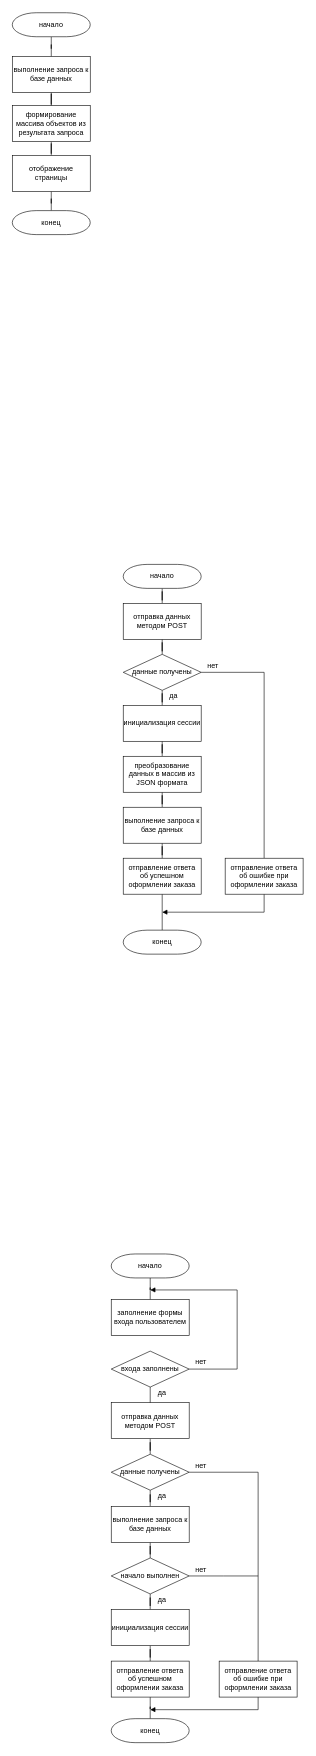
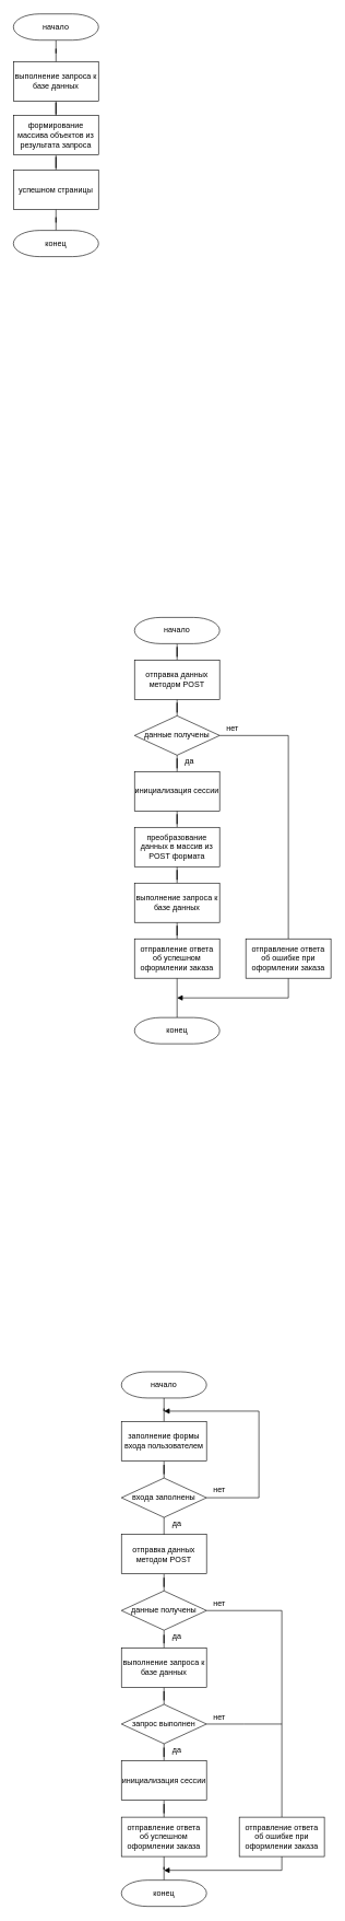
  <mxCell id="0" />
  <mxCell id="1" parent="0" />
  <mxCell id="2" style="edgeStyle=orthogonalEdgeStyle;rounded=0;orthogonalLoop=1;jettySize=auto;html=1;entryX=0.5;entryY=0;entryDx=0;entryDy=0;endArrow=none;endFill=0;" edge="1" parent="1" source="3" target="5"><mxGeometry relative="1" as="geometry" /></mxCell>
  <mxCell id="3" value="начало" style="strokeWidth=1;html=1;shape=mxgraph.flowchart.terminator;whiteSpace=wrap;" vertex="1" parent="1"><mxGeometry x="20" y="20" width="130" height="40" as="geometry" /></mxCell>
  <mxCell id="4" style="edgeStyle=orthogonalEdgeStyle;rounded=0;orthogonalLoop=1;jettySize=auto;html=1;entryX=0.5;entryY=0;entryDx=0;entryDy=0;endArrow=none;endFill=0;" edge="1" parent="1" source="5" target="7"><mxGeometry relative="1" as="geometry" /></mxCell>
  <mxCell id="5" value="выполнение запроса к базе данных" style="rounded=0;whiteSpace=wrap;html=1;strokeWidth=1;" vertex="1" parent="1"><mxGeometry x="20" y="93" width="130" height="60" as="geometry" /></mxCell>
  <mxCell id="6" style="edgeStyle=orthogonalEdgeStyle;rounded=0;orthogonalLoop=1;jettySize=auto;html=1;entryX=0.5;entryY=0;entryDx=0;entryDy=0;endArrow=none;endFill=0;" edge="1" parent="1" source="7" target="9"><mxGeometry relative="1" as="geometry" /></mxCell>
  <mxCell id="7" value="формирование массива объектов из результата запроса" style="rounded=0;whiteSpace=wrap;html=1;strokeWidth=1;" vertex="1" parent="1"><mxGeometry x="20" y="175" width="130" height="60" as="geometry" /></mxCell>
  <mxCell id="8" style="edgeStyle=orthogonalEdgeStyle;rounded=0;orthogonalLoop=1;jettySize=auto;html=1;entryX=0.5;entryY=0;entryDx=0;entryDy=0;entryPerimeter=0;endArrow=none;endFill=0;" edge="1" parent="1" source="9" target="10"><mxGeometry relative="1" as="geometry" /></mxCell>
- <mxCell id="9" value="отображение страницы" style="rounded=0;whiteSpace=wrap;html=1;strokeWidth=1;" vertex="1" parent="1"><mxGeometry x="20" y="258" width="130" height="60" as="geometry" /></mxCell>
+ <mxCell id="9" value="успешном страницы" style="rounded=0;whiteSpace=wrap;html=1;strokeWidth=1;" vertex="1" parent="1"><mxGeometry x="20" y="258" width="130" height="60" as="geometry" /></mxCell>
  <mxCell id="10" value="конец" style="strokeWidth=1;html=1;shape=mxgraph.flowchart.terminator;whiteSpace=wrap;" vertex="1" parent="1"><mxGeometry x="20" y="350" width="130" height="40" as="geometry" /></mxCell>
  <mxCell id="11" style="edgeStyle=orthogonalEdgeStyle;rounded=0;orthogonalLoop=1;jettySize=auto;html=1;entryX=0.5;entryY=0;entryDx=0;entryDy=0;endArrow=none;endFill=0;" edge="1" parent="1" source="12" target="14"><mxGeometry relative="1" as="geometry" /></mxCell>
  <mxCell id="12" value="начало" style="strokeWidth=1;html=1;shape=mxgraph.flowchart.terminator;whiteSpace=wrap;" vertex="1" parent="1"><mxGeometry x="205" y="940" width="130" height="40" as="geometry" /></mxCell>
  <mxCell id="13" style="edgeStyle=orthogonalEdgeStyle;rounded=0;orthogonalLoop=1;jettySize=auto;html=1;entryX=0.5;entryY=0;entryDx=0;entryDy=0;endArrow=none;endFill=0;" edge="1" parent="1" source="14" target="22"><mxGeometry relative="1" as="geometry" /></mxCell>
  <mxCell id="14" value="отправка данных методом POST" style="rounded=0;whiteSpace=wrap;html=1;strokeWidth=1;" vertex="1" parent="1"><mxGeometry x="205" y="1005" width="130" height="60" as="geometry" /></mxCell>
  <mxCell id="15" style="edgeStyle=orthogonalEdgeStyle;rounded=0;orthogonalLoop=1;jettySize=auto;html=1;entryX=0.5;entryY=0;entryDx=0;entryDy=0;endArrow=none;endFill=0;" edge="1" parent="1" source="16" target="24"><mxGeometry relative="1" as="geometry" /></mxCell>
  <mxCell id="16" value="инициализация сессии" style="rounded=0;whiteSpace=wrap;html=1;strokeWidth=1;" vertex="1" parent="1"><mxGeometry x="205" y="1175" width="130" height="60" as="geometry" /></mxCell>
  <mxCell id="17" style="edgeStyle=orthogonalEdgeStyle;rounded=0;orthogonalLoop=1;jettySize=auto;html=1;entryX=0.5;entryY=0;entryDx=0;entryDy=0;entryPerimeter=0;endArrow=none;endFill=0;" edge="1" parent="1" source="18" target="19"><mxGeometry relative="1" as="geometry" /></mxCell>
  <mxCell id="18" value="отправление ответа об успешном оформлении заказа" style="rounded=0;whiteSpace=wrap;html=1;strokeWidth=1;" vertex="1" parent="1"><mxGeometry x="205" y="1430" width="130" height="60" as="geometry" /></mxCell>
  <mxCell id="19" value="конец" style="strokeWidth=1;html=1;shape=mxgraph.flowchart.terminator;whiteSpace=wrap;" vertex="1" parent="1"><mxGeometry x="205" y="1550" width="130" height="40" as="geometry" /></mxCell>
  <mxCell id="20" style="edgeStyle=orthogonalEdgeStyle;rounded=0;orthogonalLoop=1;jettySize=auto;html=1;entryX=0.5;entryY=0;entryDx=0;entryDy=0;endArrow=none;endFill=0;" edge="1" parent="1" source="22" target="16"><mxGeometry relative="1" as="geometry" /></mxCell>
  <mxCell id="21" style="edgeStyle=orthogonalEdgeStyle;rounded=0;orthogonalLoop=1;jettySize=auto;html=1;entryX=0.5;entryY=0;entryDx=0;entryDy=0;endArrow=none;endFill=0;" edge="1" parent="1" source="22" target="28"><mxGeometry relative="1" as="geometry" /></mxCell>
  <mxCell id="22" value="данные получены" style="rhombus;whiteSpace=wrap;html=1;strokeWidth=1;" vertex="1" parent="1"><mxGeometry x="205" y="1090" width="130" height="60" as="geometry" /></mxCell>
  <mxCell id="23" style="edgeStyle=orthogonalEdgeStyle;rounded=0;orthogonalLoop=1;jettySize=auto;html=1;entryX=0.5;entryY=0;entryDx=0;entryDy=0;endArrow=none;endFill=0;" edge="1" parent="1" source="24" target="26"><mxGeometry relative="1" as="geometry" /></mxCell>
- <mxCell id="24" value="преобразование данных в массив из JSON формата" style="rounded=0;whiteSpace=wrap;html=1;strokeWidth=1;" vertex="1" parent="1"><mxGeometry x="205" y="1260" width="130" height="60" as="geometry" /></mxCell>
+ <mxCell id="24" value="преобразование данных в массив из POST формата" style="rounded=0;whiteSpace=wrap;html=1;strokeWidth=1;" vertex="1" parent="1"><mxGeometry x="205" y="1260" width="130" height="60" as="geometry" /></mxCell>
  <mxCell id="25" style="edgeStyle=orthogonalEdgeStyle;rounded=0;orthogonalLoop=1;jettySize=auto;html=1;entryX=0.5;entryY=0;entryDx=0;entryDy=0;endArrow=none;endFill=0;" edge="1" parent="1" source="26" target="18"><mxGeometry relative="1" as="geometry" /></mxCell>
  <mxCell id="26" value="выполнение запроса к базе данных" style="rounded=0;whiteSpace=wrap;html=1;strokeWidth=1;" vertex="1" parent="1"><mxGeometry x="205" y="1345" width="130" height="60" as="geometry" /></mxCell>
  <mxCell id="27" style="edgeStyle=orthogonalEdgeStyle;rounded=0;orthogonalLoop=1;jettySize=auto;html=1;endArrow=block;endFill=1;" edge="1" parent="1" source="28"><mxGeometry relative="1" as="geometry"><mxPoint x="270" y="1520" as="targetPoint" /><Array as="points"><mxPoint x="440" y="1520" /></Array></mxGeometry></mxCell>
  <mxCell id="28" value="отправление ответа об ошибке при оформлении заказа" style="rounded=0;whiteSpace=wrap;html=1;strokeWidth=1;" vertex="1" parent="1"><mxGeometry x="375" y="1430" width="130" height="60" as="geometry" /></mxCell>
  <mxCell id="29" style="edgeStyle=orthogonalEdgeStyle;rounded=0;orthogonalLoop=1;jettySize=auto;html=1;entryX=0.5;entryY=0;entryDx=0;entryDy=0;endArrow=none;endFill=0;" edge="1" parent="1" source="30" target="44"><mxGeometry relative="1" as="geometry" /></mxCell>
  <mxCell id="30" value="начало" style="strokeWidth=1;html=1;shape=mxgraph.flowchart.terminator;whiteSpace=wrap;" vertex="1" parent="1"><mxGeometry x="185" y="2090" width="130" height="40" as="geometry" /></mxCell>
  <mxCell id="31" style="edgeStyle=orthogonalEdgeStyle;rounded=0;orthogonalLoop=1;jettySize=auto;html=1;entryX=0.5;entryY=0;entryDx=0;entryDy=0;endArrow=none;endFill=0;" edge="1" parent="1" source="32" target="38"><mxGeometry relative="1" as="geometry" /></mxCell>
  <mxCell id="32" value="отправка данных методом POST" style="rounded=0;whiteSpace=wrap;html=1;strokeWidth=1;" vertex="1" parent="1"><mxGeometry x="185" y="2338" width="130" height="60" as="geometry" /></mxCell>
  <mxCell id="33" style="edgeStyle=orthogonalEdgeStyle;rounded=0;orthogonalLoop=1;jettySize=auto;html=1;entryX=0.5;entryY=0;entryDx=0;entryDy=0;entryPerimeter=0;endArrow=none;endFill=0;" edge="1" parent="1" source="34" target="35"><mxGeometry relative="1" as="geometry" /></mxCell>
  <mxCell id="34" value="отправление ответа об успешном оформлении заказа" style="rounded=0;whiteSpace=wrap;html=1;strokeWidth=1;" vertex="1" parent="1"><mxGeometry x="185" y="2769" width="130" height="60" as="geometry" /></mxCell>
  <mxCell id="35" value="конец" style="strokeWidth=1;html=1;shape=mxgraph.flowchart.terminator;whiteSpace=wrap;" vertex="1" parent="1"><mxGeometry x="185" y="2865" width="130" height="40" as="geometry" /></mxCell>
  <mxCell id="36" style="edgeStyle=orthogonalEdgeStyle;rounded=0;orthogonalLoop=1;jettySize=auto;html=1;entryX=0.5;entryY=0;entryDx=0;entryDy=0;endArrow=none;endFill=0;" edge="1" parent="1" source="38" target="40"><mxGeometry relative="1" as="geometry" /></mxCell>
  <mxCell id="37" style="edgeStyle=orthogonalEdgeStyle;rounded=0;orthogonalLoop=1;jettySize=auto;html=1;endArrow=none;endFill=0;" edge="1" parent="1" source="38" target="42"><mxGeometry relative="1" as="geometry" /></mxCell>
  <mxCell id="38" value="данные получены" style="rhombus;whiteSpace=wrap;html=1;strokeWidth=1;" vertex="1" parent="1"><mxGeometry x="185" y="2424" width="130" height="60" as="geometry" /></mxCell>
  <mxCell id="39" style="edgeStyle=orthogonalEdgeStyle;rounded=0;orthogonalLoop=1;jettySize=auto;html=1;entryX=0.5;entryY=0;entryDx=0;entryDy=0;endArrow=none;endFill=0;" edge="1" parent="1" source="40" target="50"><mxGeometry relative="1" as="geometry" /></mxCell>
  <mxCell id="40" value="выполнение запроса к базе данных" style="rounded=0;whiteSpace=wrap;html=1;strokeWidth=1;" vertex="1" parent="1"><mxGeometry x="185" y="2511" width="130" height="60" as="geometry" /></mxCell>
  <mxCell id="41" style="edgeStyle=orthogonalEdgeStyle;rounded=0;orthogonalLoop=1;jettySize=auto;html=1;endArrow=block;endFill=1;" edge="1" parent="1" source="42"><mxGeometry relative="1" as="geometry"><mxPoint x="250" y="2850" as="targetPoint" /><Array as="points"><mxPoint x="430" y="2850" /></Array></mxGeometry></mxCell>
  <mxCell id="42" value="отправление ответа об ошибке при оформлении заказа" style="rounded=0;whiteSpace=wrap;html=1;strokeWidth=1;" vertex="1" parent="1"><mxGeometry x="365" y="2769" width="130" height="60" as="geometry" /></mxCell>
+ <mxCell id="43" style="edgeStyle=orthogonalEdgeStyle;rounded=0;orthogonalLoop=1;jettySize=auto;html=1;entryX=0.5;entryY=0;entryDx=0;entryDy=0;endArrow=none;endFill=0;" edge="1" parent="1" source="44" target="47"><mxGeometry relative="1" as="geometry" /></mxCell>
  <mxCell id="44" value="заполнение формы входа пользователем" style="rounded=0;whiteSpace=wrap;html=1;strokeWidth=1;" vertex="1" parent="1"><mxGeometry x="185" y="2166" width="130" height="60" as="geometry" /></mxCell>
  <mxCell id="45" style="edgeStyle=orthogonalEdgeStyle;rounded=0;orthogonalLoop=1;jettySize=auto;html=1;exitX=0.5;exitY=1;exitDx=0;exitDy=0;entryX=0.5;entryY=0;entryDx=0;entryDy=0;endArrow=none;endFill=0;" edge="1" parent="1" source="47" target="32"><mxGeometry relative="1" as="geometry" /></mxCell>
  <mxCell id="46" style="edgeStyle=orthogonalEdgeStyle;rounded=0;orthogonalLoop=1;jettySize=auto;html=1;endArrow=block;endFill=1;exitX=1;exitY=0.5;exitDx=0;exitDy=0;" edge="1" parent="1" source="47"><mxGeometry relative="1" as="geometry"><mxPoint x="250" y="2150" as="targetPoint" /><Array as="points"><mxPoint x="395" y="2282" /><mxPoint x="395" y="2150" /></Array></mxGeometry></mxCell>
  <mxCell id="47" value="входа заполнены" style="rhombus;whiteSpace=wrap;html=1;strokeWidth=1;" vertex="1" parent="1"><mxGeometry x="185" y="2252" width="130" height="60" as="geometry" /></mxCell>
  <mxCell id="48" style="edgeStyle=orthogonalEdgeStyle;rounded=0;orthogonalLoop=1;jettySize=auto;html=1;entryX=0.5;entryY=0;entryDx=0;entryDy=0;endArrow=none;endFill=0;" edge="1" parent="1" source="50" target="52"><mxGeometry relative="1" as="geometry" /></mxCell>
  <mxCell id="49" style="edgeStyle=orthogonalEdgeStyle;rounded=0;orthogonalLoop=1;jettySize=auto;html=1;endArrow=none;endFill=0;" edge="1" parent="1" source="50"><mxGeometry relative="1" as="geometry"><mxPoint x="430" y="2627" as="targetPoint" /></mxGeometry></mxCell>
- <mxCell id="50" value="начало выполнен" style="rhombus;whiteSpace=wrap;html=1;strokeWidth=1;" vertex="1" parent="1"><mxGeometry x="185" y="2597" width="130" height="60" as="geometry" /></mxCell>
+ <mxCell id="50" value="запрос выполнен" style="rhombus;whiteSpace=wrap;html=1;strokeWidth=1;" vertex="1" parent="1"><mxGeometry x="185" y="2597" width="130" height="60" as="geometry" /></mxCell>
  <mxCell id="51" style="edgeStyle=orthogonalEdgeStyle;rounded=0;orthogonalLoop=1;jettySize=auto;html=1;entryX=0.5;entryY=0;entryDx=0;entryDy=0;endArrow=none;endFill=0;" edge="1" parent="1" source="52" target="34"><mxGeometry relative="1" as="geometry" /></mxCell>
  <mxCell id="52" value="инициализация сессии" style="rounded=0;whiteSpace=wrap;html=1;strokeWidth=1;" vertex="1" parent="1"><mxGeometry x="185" y="2683" width="130" height="60" as="geometry" /></mxCell>
  <mxCell id="53" value="нет" style="text;html=1;strokeColor=none;fillColor=none;align=center;verticalAlign=middle;whiteSpace=wrap;rounded=0;" vertex="1" parent="1"><mxGeometry x="335" y="1100" width="40" height="20" as="geometry" /></mxCell>
  <mxCell id="54" value="нет" style="text;html=1;strokeColor=none;fillColor=none;align=center;verticalAlign=middle;whiteSpace=wrap;rounded=0;" vertex="1" parent="1"><mxGeometry x="315" y="2260" width="40" height="20" as="geometry" /></mxCell>
  <mxCell id="55" value="нет" style="text;html=1;strokeColor=none;fillColor=none;align=center;verticalAlign=middle;whiteSpace=wrap;rounded=0;" vertex="1" parent="1"><mxGeometry x="315" y="2433" width="40" height="20" as="geometry" /></mxCell>
  <mxCell id="56" value="нет" style="text;html=1;strokeColor=none;fillColor=none;align=center;verticalAlign=middle;whiteSpace=wrap;rounded=0;" vertex="1" parent="1"><mxGeometry x="315" y="2607" width="40" height="20" as="geometry" /></mxCell>
  <mxCell id="57" value="да" style="text;html=1;strokeColor=none;fillColor=none;align=center;verticalAlign=middle;whiteSpace=wrap;rounded=0;" vertex="1" parent="1"><mxGeometry x="269" y="1150" width="40" height="20" as="geometry" /></mxCell>
  <mxCell id="58" value="да" style="text;html=1;strokeColor=none;fillColor=none;align=center;verticalAlign=middle;whiteSpace=wrap;rounded=0;" vertex="1" parent="1"><mxGeometry x="250" y="2312" width="40" height="20" as="geometry" /></mxCell>
  <mxCell id="59" value="да" style="text;html=1;strokeColor=none;fillColor=none;align=center;verticalAlign=middle;whiteSpace=wrap;rounded=0;" vertex="1" parent="1"><mxGeometry x="250" y="2484" width="40" height="20" as="geometry" /></mxCell>
  <mxCell id="60" value="да" style="text;html=1;strokeColor=none;fillColor=none;align=center;verticalAlign=middle;whiteSpace=wrap;rounded=0;" vertex="1" parent="1"><mxGeometry x="250" y="2657" width="40" height="20" as="geometry" /></mxCell>
